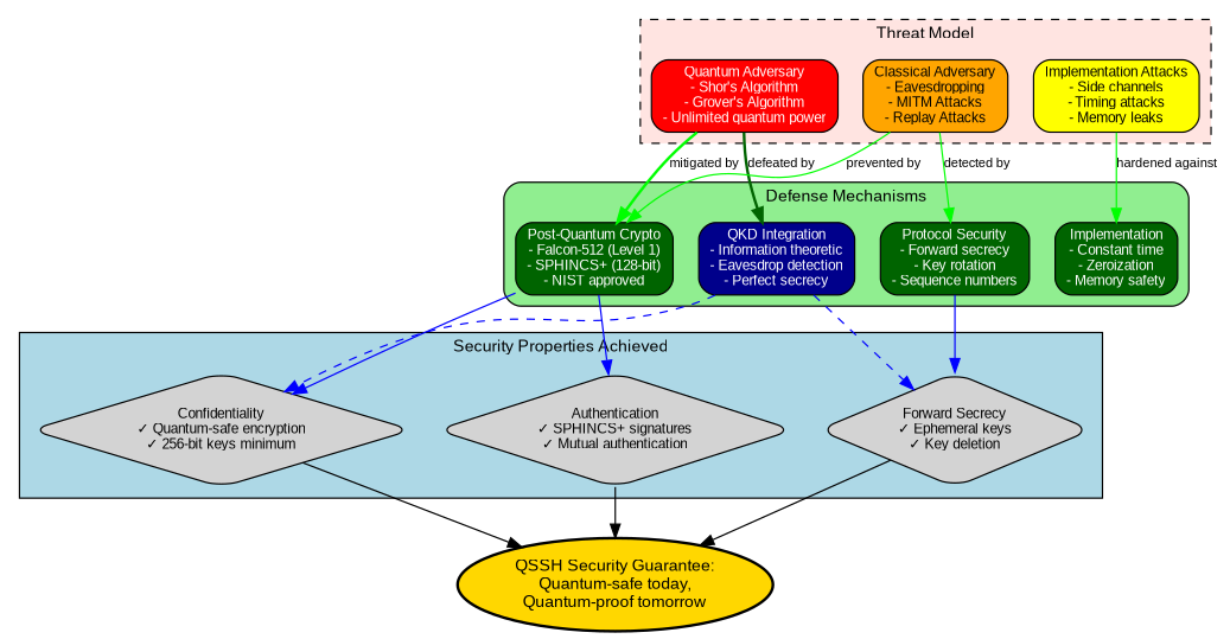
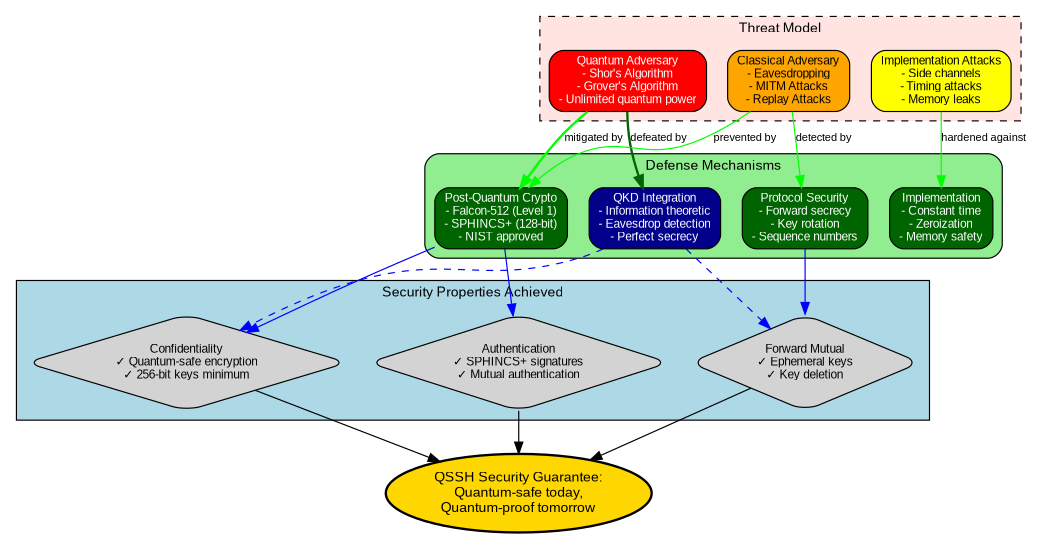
  digraph {
    bgcolor=white
    fontname="Liberation Sans"
    fontsize=12
    rankdir=TB
    node [fontname="Liberation Sans" fontsize=10 shape=box style="rounded,filled"]
    edge [color=blue fontname="Liberation Sans" fontsize=9]
    n1 [fillcolor=red fontcolor=white label="Quantum Adversary\n- Shor's Algorithm\n- Grover's Algorithm\n- Unlimited quantum power"]
    n2 [fillcolor=orange label="Classical Adversary\n- Eavesdropping\n- MITM Attacks\n- Replay Attacks"]
    n3 [fillcolor=yellow label="Implementation Attacks\n- Side channels\n- Timing attacks\n- Memory leaks"]
    n4 [fillcolor=darkgreen fontcolor=white label="Post-Quantum Crypto\n- Falcon-512 (Level 1)\n- SPHINCS+ (128-bit)\n- NIST approved"]
    n5 [fillcolor=darkblue fontcolor=white label="QKD Integration\n- Information theoretic\n- Eavesdrop detection\n- Perfect secrecy"]
    n6 [fillcolor=darkgreen fontcolor=white label="Protocol Security\n- Forward secrecy\n- Key rotation\n- Sequence numbers"]
    n7 [fillcolor=darkgreen fontcolor=white label="Implementation\n- Constant time\n- Zeroization\n- Memory safety"]
    n8 [label="Confidentiality\n✓ Quantum-safe encryption\n✓ 256-bit keys minimum" shape=diamond]
    n9 [label="Authentication\n✓ SPHINCS+ signatures\n✓ Mutual authentication" shape=diamond]
-   n10 [label="Forward Secrecy\n✓ Ephemeral keys\n✓ Key deletion" shape=diamond]
+   n10 [label="Forward Mutual\n✓ Ephemeral keys\n✓ Key deletion" shape=diamond]
    n11 [fillcolor=gold fontsize=12 label="QSSH Security Guarantee:\nQuantum-safe today,\nQuantum-proof tomorrow" shape=ellipse style="bold,filled"]
    subgraph cluster_1 {
      fillcolor=mistyrose
      label="Threat Model"
      style="filled,dashed"
      n1
      n2
      n3
    }
    subgraph cluster_2 {
      fillcolor=lightgreen
      label="Defense Mechanisms"
      style="filled,rounded"
      n4
      n5
      n6
      n7
    }
    subgraph cluster_3 {
      fillcolor=lightblue
      label="Security Properties Achieved"
      style=filled
      n8
      n9
      n10
    }
    n1 -> n4 [color=green label="mitigated by" style=bold]
    n1 -> n5 [color=darkgreen label="defeated by" style=bold]
    n2 -> n4 [color=green label="prevented by"]
    n2 -> n6 [color=green label="detected by"]
    n3 -> n7 [color=green label="hardened against"]
    n4 -> n8
    n4 -> n9
    n5 -> n8 [style=dashed]
    n5 -> n10 [style=dashed]
    n6 -> n10
    n8 -> n11 [color=""]
    n9 -> n11 [color=""]
    n10 -> n11 [color=""]
  }
